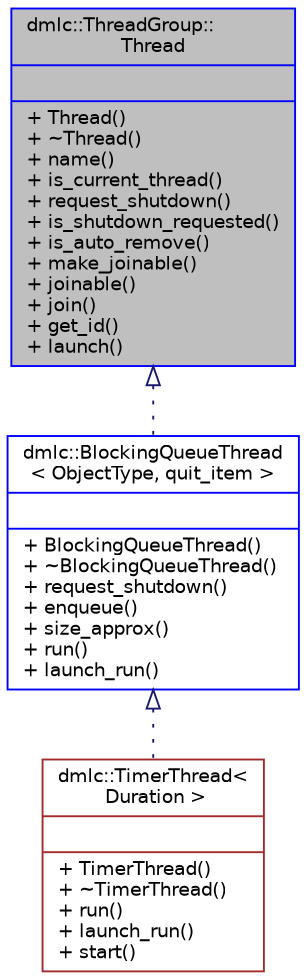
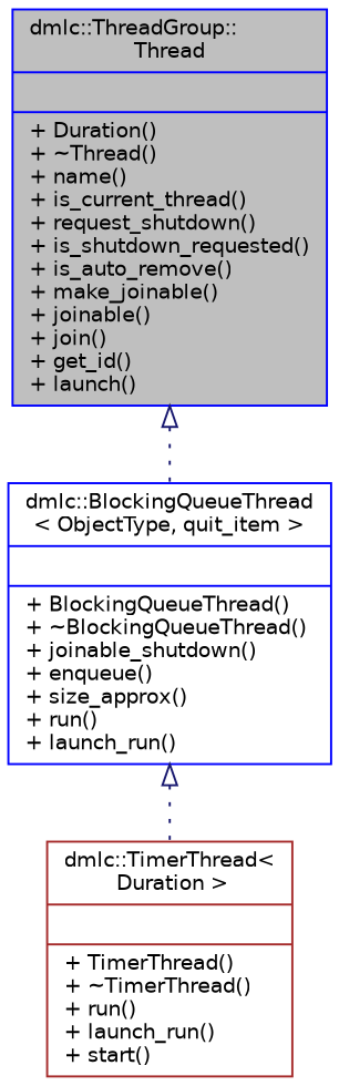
  digraph {
    node [color=blue fillcolor=white fontname=Helvetica fontsize=10 shape=record style=filled]
    edge [arrowtail=onormal color=midnightblue dir=back fontname=Helvetica fontsize=10 labelfontname=Helvetica labelfontsize=10 style=dotted]
-   n1 [fillcolor=grey75 fontcolor=black height=0.2 label="{dmlc::ThreadGroup::\lThread\n||+ Thread()\l+ ~Thread()\l+ name()\l+ is_current_thread()\l+ request_shutdown()\l+ is_shutdown_requested()\l+ is_auto_remove()\l+ make_joinable()\l+ joinable()\l+ join()\l+ get_id()\l+ launch()\l}" width=0.4]
-   n2 [height=0.2 label="{dmlc::BlockingQueueThread\l\< ObjectType, quit_item \>\n||+ BlockingQueueThread()\l+ ~BlockingQueueThread()\l+ request_shutdown()\l+ enqueue()\l+ size_approx()\l+ run()\l+ launch_run()\l}" width=0.4]
+   n1 [fillcolor=grey75 fontcolor=black height=0.2 label="{dmlc::ThreadGroup::\lThread\n||+ Duration()\l+ ~Thread()\l+ name()\l+ is_current_thread()\l+ request_shutdown()\l+ is_shutdown_requested()\l+ is_auto_remove()\l+ make_joinable()\l+ joinable()\l+ join()\l+ get_id()\l+ launch()\l}" width=0.4]
+   n2 [height=0.2 label="{dmlc::BlockingQueueThread\l\< ObjectType, quit_item \>\n||+ BlockingQueueThread()\l+ ~BlockingQueueThread()\l+ joinable_shutdown()\l+ enqueue()\l+ size_approx()\l+ run()\l+ launch_run()\l}" width=0.4]
    n3 [color=brown height=0.2 label="{dmlc::TimerThread\<\l Duration \>\n||+ TimerThread()\l+ ~TimerThread()\l+ run()\l+ launch_run()\l+ start()\l}" width=0.4]
    n1 -> n2
    n2 -> n3
  }
